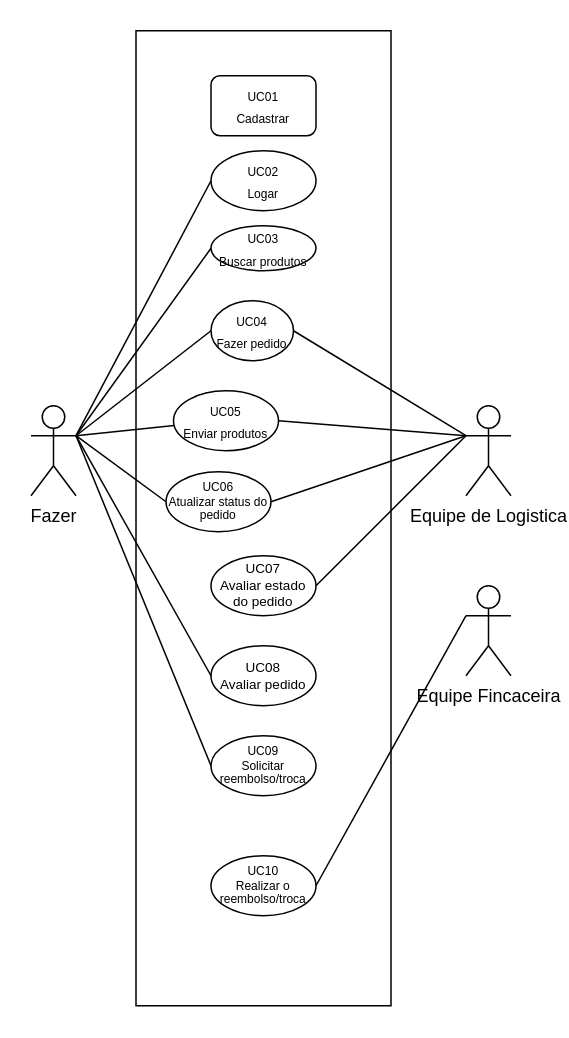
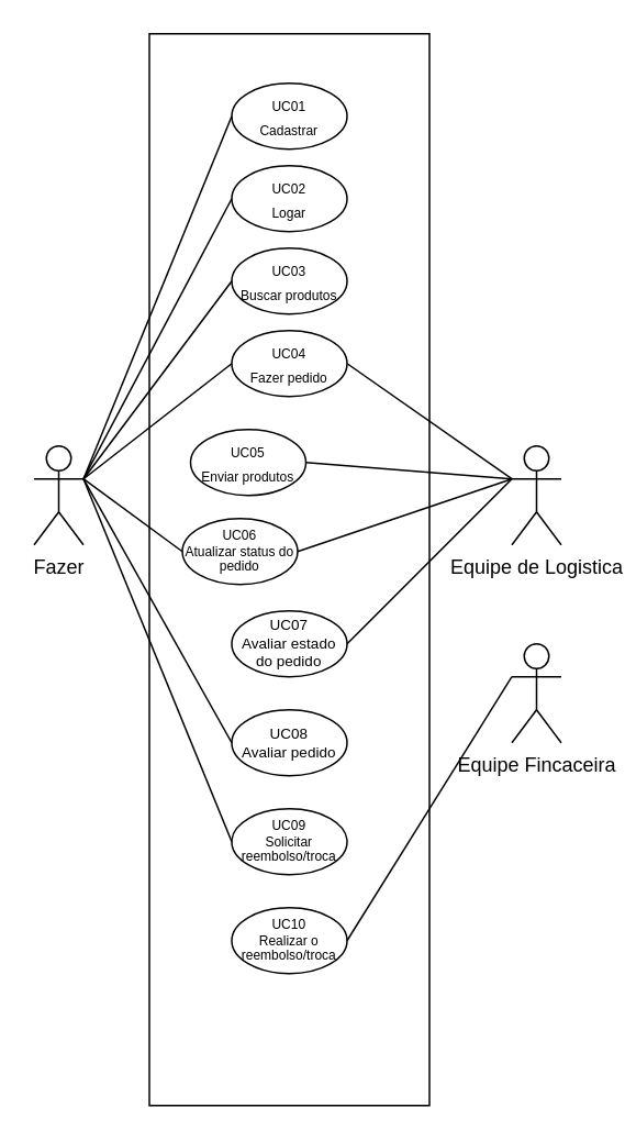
  <mxCell id="0" />
  <mxCell id="1" parent="0" />
  <mxCell id="2" value="" style="rounded=0;whiteSpace=wrap;html=1;" vertex="1" parent="1"><mxGeometry x="90" y="20" width="170" height="650" as="geometry" /></mxCell>
  <mxCell id="3" value="Fazer&lt;div&gt;&lt;br&gt;&lt;/div&gt;" style="shape=umlActor;verticalLabelPosition=bottom;verticalAlign=top;html=1;outlineConnect=0;" vertex="1" parent="1"><mxGeometry x="20" y="270" width="30" height="60" as="geometry" /></mxCell>
- <mxCell id="4" value="&lt;div&gt;&lt;span style=&quot;font-size: 8px;&quot;&gt;UC01&lt;/span&gt;&lt;/div&gt;&lt;font style=&quot;font-size: 8px;&quot;&gt;Cadastrar&lt;/font&gt;" style="whiteSpace=wrap;html=1;rounded=1;" vertex="1" parent="1"><mxGeometry x="140" y="50" width="70" height="40" as="geometry" /></mxCell>
+ <mxCell id="4" value="&lt;div&gt;&lt;span style=&quot;font-size: 8px;&quot;&gt;UC01&lt;/span&gt;&lt;/div&gt;&lt;font style=&quot;font-size: 8px;&quot;&gt;Cadastrar&lt;/font&gt;" style="ellipse;whiteSpace=wrap;html=1;" vertex="1" parent="1"><mxGeometry x="140" y="50" width="70" height="40" as="geometry" /></mxCell>
  <mxCell id="5" value="&lt;div&gt;&lt;font style=&quot;font-size: 8px;&quot;&gt;UC02&lt;/font&gt;&lt;/div&gt;&lt;font style=&quot;font-size: 8px;&quot;&gt;Logar&lt;/font&gt;" style="ellipse;whiteSpace=wrap;html=1;" vertex="1" parent="1"><mxGeometry x="140" y="100" width="70" height="40" as="geometry" /></mxCell>
- <mxCell id="6" value="&lt;div&gt;&lt;font style=&quot;font-size: 8px;&quot;&gt;UC03&lt;/font&gt;&lt;/div&gt;&lt;span style=&quot;font-size: 8px;&quot;&gt;Buscar produtos&lt;/span&gt;" style="ellipse;whiteSpace=wrap;html=1;" vertex="1" parent="1"><mxGeometry x="140" y="150" width="70" height="30" as="geometry" /></mxCell>
- <mxCell id="7" value="&lt;div&gt;&lt;span style=&quot;font-size: 8px;&quot;&gt;UC04&lt;/span&gt;&lt;/div&gt;&lt;font style=&quot;font-size: 8px;&quot;&gt;Fazer pedido&lt;/font&gt;" style="ellipse;whiteSpace=wrap;html=1;" vertex="1" parent="1"><mxGeometry x="140" y="200" width="55" height="40" as="geometry" /></mxCell>
- <mxCell id="8" value="" style="endArrow=none;html=1;rounded=0;endFill=0;exitX=1;exitY=0.333;exitDx=0;exitDy=0;exitPerimeter=0;" edge="1" parent="1" source="3" target="14"><mxGeometry width="50" height="50" relative="1" as="geometry"><mxPoint x="60" y="150" as="sourcePoint" /><mxPoint x="140" y="100" as="targetPoint" /></mxGeometry></mxCell>
+ <mxCell id="6" value="&lt;div&gt;&lt;font style=&quot;font-size: 8px;&quot;&gt;UC03&lt;/font&gt;&lt;/div&gt;&lt;span style=&quot;font-size: 8px;&quot;&gt;Buscar produtos&lt;/span&gt;" style="ellipse;whiteSpace=wrap;html=1;" vertex="1" parent="1"><mxGeometry x="140" y="150" width="70" height="40" as="geometry" /></mxCell>
+ <mxCell id="7" value="&lt;div&gt;&lt;span style=&quot;font-size: 8px;&quot;&gt;UC04&lt;/span&gt;&lt;/div&gt;&lt;font style=&quot;font-size: 8px;&quot;&gt;Fazer pedido&lt;/font&gt;" style="ellipse;whiteSpace=wrap;html=1;" vertex="1" parent="1"><mxGeometry x="140" y="200" width="70" height="40" as="geometry" /></mxCell>
+ <mxCell id="8" value="" style="endArrow=none;html=1;rounded=0;endFill=0;entryX=0;entryY=0.5;entryDx=0;entryDy=0;exitX=1;exitY=0.333;exitDx=0;exitDy=0;exitPerimeter=0;" edge="1" parent="1" source="3" target="4"><mxGeometry width="50" height="50" relative="1" as="geometry"><mxPoint x="60" y="150" as="sourcePoint" /><mxPoint x="140" y="100" as="targetPoint" /></mxGeometry></mxCell>
  <mxCell id="9" value="" style="endArrow=none;html=1;rounded=0;entryX=0;entryY=0.5;entryDx=0;entryDy=0;endFill=0;exitX=1;exitY=0.333;exitDx=0;exitDy=0;exitPerimeter=0;" edge="1" parent="1" source="3" target="5"><mxGeometry width="50" height="50" relative="1" as="geometry"><mxPoint x="60" y="151" as="sourcePoint" /><mxPoint x="140" y="100" as="targetPoint" /></mxGeometry></mxCell>
  <mxCell id="10" value="" style="endArrow=none;html=1;rounded=0;entryX=0;entryY=0.5;entryDx=0;entryDy=0;endFill=0;exitX=1;exitY=0.333;exitDx=0;exitDy=0;exitPerimeter=0;" edge="1" parent="1" source="3" target="6"><mxGeometry width="50" height="50" relative="1" as="geometry"><mxPoint x="60" y="150.5" as="sourcePoint" /><mxPoint x="140" y="149.5" as="targetPoint" /></mxGeometry></mxCell>
  <mxCell id="11" value="" style="endArrow=none;html=1;rounded=0;entryX=0;entryY=0.5;entryDx=0;entryDy=0;endFill=0;exitX=1;exitY=0.333;exitDx=0;exitDy=0;exitPerimeter=0;" edge="1" parent="1" source="3" target="7"><mxGeometry width="50" height="50" relative="1" as="geometry"><mxPoint x="60" y="150" as="sourcePoint" /><mxPoint x="140" y="199.5" as="targetPoint" /></mxGeometry></mxCell>
  <mxCell id="12" value="&lt;div style=&quot;font-size: 9px;&quot;&gt;UC08&lt;/div&gt;&lt;div style=&quot;font-size: 9px;&quot;&gt;Avaliar pedido&lt;/div&gt;" style="ellipse;whiteSpace=wrap;html=1;fontSize=9;" vertex="1" parent="1"><mxGeometry x="140" y="430" width="70" height="40" as="geometry" /></mxCell>
  <mxCell id="13" value="" style="endArrow=none;html=1;rounded=0;entryX=0;entryY=0.5;entryDx=0;entryDy=0;endFill=0;exitX=1;exitY=0.333;exitDx=0;exitDy=0;exitPerimeter=0;" edge="1" parent="1" source="3" target="12"><mxGeometry width="50" height="50" relative="1" as="geometry"><mxPoint x="60" y="150" as="sourcePoint" /><mxPoint x="140" y="220" as="targetPoint" /></mxGeometry></mxCell>
  <mxCell id="14" value="&lt;div&gt;&lt;span style=&quot;font-size: 8px;&quot;&gt;UC05&lt;/span&gt;&lt;/div&gt;&lt;div&gt;&lt;span style=&quot;font-size: 8px;&quot;&gt;Enviar produtos&lt;/span&gt;&lt;br&gt;&lt;/div&gt;" style="ellipse;whiteSpace=wrap;html=1;" vertex="1" parent="1"><mxGeometry x="115" y="260" width="70" height="40" as="geometry" /></mxCell>
  <mxCell id="15" value="&lt;div style=&quot;font-size: 8px;&quot;&gt;&lt;font style=&quot;font-size: 8px;&quot;&gt;UC06&lt;/font&gt;&lt;/div&gt;&lt;span style=&quot;font-size: 8px;&quot;&gt;Atualizar status do pedido&lt;/span&gt;" style="ellipse;whiteSpace=wrap;html=1;fontSize=8;" vertex="1" parent="1"><mxGeometry x="110" y="314" width="70" height="40" as="geometry" /></mxCell>
  <mxCell id="16" value="" style="endArrow=none;html=1;rounded=0;endFill=0;entryX=0;entryY=0.333;entryDx=0;entryDy=0;entryPerimeter=0;exitX=1;exitY=0.5;exitDx=0;exitDy=0;" edge="1" parent="1" target="18" source="14"><mxGeometry width="50" height="50" relative="1" as="geometry"><mxPoint x="210" y="410" as="sourcePoint" /><mxPoint x="290" y="330" as="targetPoint" /></mxGeometry></mxCell>
  <mxCell id="17" value="" style="endArrow=none;html=1;rounded=0;endFill=0;entryX=0;entryY=0.333;entryDx=0;entryDy=0;entryPerimeter=0;exitX=1;exitY=0.5;exitDx=0;exitDy=0;" edge="1" parent="1" source="15" target="18"><mxGeometry width="50" height="50" relative="1" as="geometry"><mxPoint x="210" y="390" as="sourcePoint" /><mxPoint x="330" y="417.5" as="targetPoint" /></mxGeometry></mxCell>
  <mxCell id="18" value="Equipe de Logistica" style="shape=umlActor;verticalLabelPosition=bottom;verticalAlign=top;html=1;outlineConnect=0;" vertex="1" parent="1"><mxGeometry x="310" y="270" width="30" height="60" as="geometry" /></mxCell>
  <mxCell id="19" value="" style="endArrow=none;html=1;rounded=0;endFill=0;entryX=0;entryY=0.333;entryDx=0;entryDy=0;entryPerimeter=0;exitX=1;exitY=0.5;exitDx=0;exitDy=0;" edge="1" parent="1" source="7" target="18"><mxGeometry width="50" height="50" relative="1" as="geometry"><mxPoint x="210" y="280" as="sourcePoint" /><mxPoint x="330" y="360" as="targetPoint" /></mxGeometry></mxCell>
  <mxCell id="20" value="" style="endArrow=none;html=1;rounded=0;entryX=0;entryY=0.5;entryDx=0;entryDy=0;endFill=0;exitX=1;exitY=0.333;exitDx=0;exitDy=0;exitPerimeter=0;" edge="1" parent="1" source="3" target="15"><mxGeometry width="50" height="50" relative="1" as="geometry"><mxPoint x="60" y="150" as="sourcePoint" /><mxPoint x="140" y="390" as="targetPoint" /></mxGeometry></mxCell>
  <mxCell id="21" value="&lt;div style=&quot;font-size: 9px;&quot;&gt;UC07&lt;/div&gt;Avaliar estado do pedido" style="ellipse;whiteSpace=wrap;html=1;fontSize=9;" vertex="1" parent="1"><mxGeometry x="140" y="370" width="70" height="40" as="geometry" /></mxCell>
  <mxCell id="22" value="" style="endArrow=none;html=1;rounded=0;endFill=0;exitX=1;exitY=0.5;exitDx=0;exitDy=0;" edge="1" parent="1" source="21"><mxGeometry width="50" height="50" relative="1" as="geometry"><mxPoint x="220" y="344" as="sourcePoint" /><mxPoint x="310" y="290" as="targetPoint" /></mxGeometry></mxCell>
  <mxCell id="23" value="&lt;div style=&quot;font-size: 8px;&quot;&gt;UC09&lt;/div&gt;Solicitar reembolso/troca" style="ellipse;whiteSpace=wrap;html=1;fontSize=8;" vertex="1" parent="1"><mxGeometry x="140" y="490" width="70" height="40" as="geometry" /></mxCell>
  <mxCell id="24" value="" style="endArrow=none;html=1;rounded=0;entryX=0;entryY=0.5;entryDx=0;entryDy=0;endFill=0;exitX=1;exitY=0.333;exitDx=0;exitDy=0;exitPerimeter=0;" edge="1" parent="1" source="3" target="23"><mxGeometry width="50" height="50" relative="1" as="geometry"><mxPoint x="60" y="300" as="sourcePoint" /><mxPoint x="150" y="460" as="targetPoint" /></mxGeometry></mxCell>
- <mxCell id="25" value="&lt;div style=&quot;font-size: 8px;&quot;&gt;UC10&lt;/div&gt;Realizar o reembolso/troca" style="ellipse;whiteSpace=wrap;html=1;fontSize=8;" vertex="1" parent="1"><mxGeometry x="140" y="570" width="70" height="40" as="geometry" /></mxCell>
+ <mxCell id="25" value="&lt;div style=&quot;font-size: 8px;&quot;&gt;UC10&lt;/div&gt;Realizar o reembolso/troca" style="ellipse;whiteSpace=wrap;html=1;fontSize=8;" vertex="1" parent="1"><mxGeometry x="140" y="550" width="70" height="40" as="geometry" /></mxCell>
  <mxCell id="26" value="" style="endArrow=none;html=1;rounded=0;endFill=0;exitX=1;exitY=0.5;exitDx=0;exitDy=0;entryX=0;entryY=0.333;entryDx=0;entryDy=0;entryPerimeter=0;" edge="1" parent="1" source="25" target="27"><mxGeometry width="50" height="50" relative="1" as="geometry"><mxPoint x="220" y="400" as="sourcePoint" /><mxPoint x="320" y="300" as="targetPoint" /></mxGeometry></mxCell>
  <mxCell id="27" value="Equipe Fincaceira" style="shape=umlActor;verticalLabelPosition=bottom;verticalAlign=top;html=1;outlineConnect=0;" vertex="1" parent="1"><mxGeometry x="310" y="390" width="30" height="60" as="geometry" /></mxCell>
